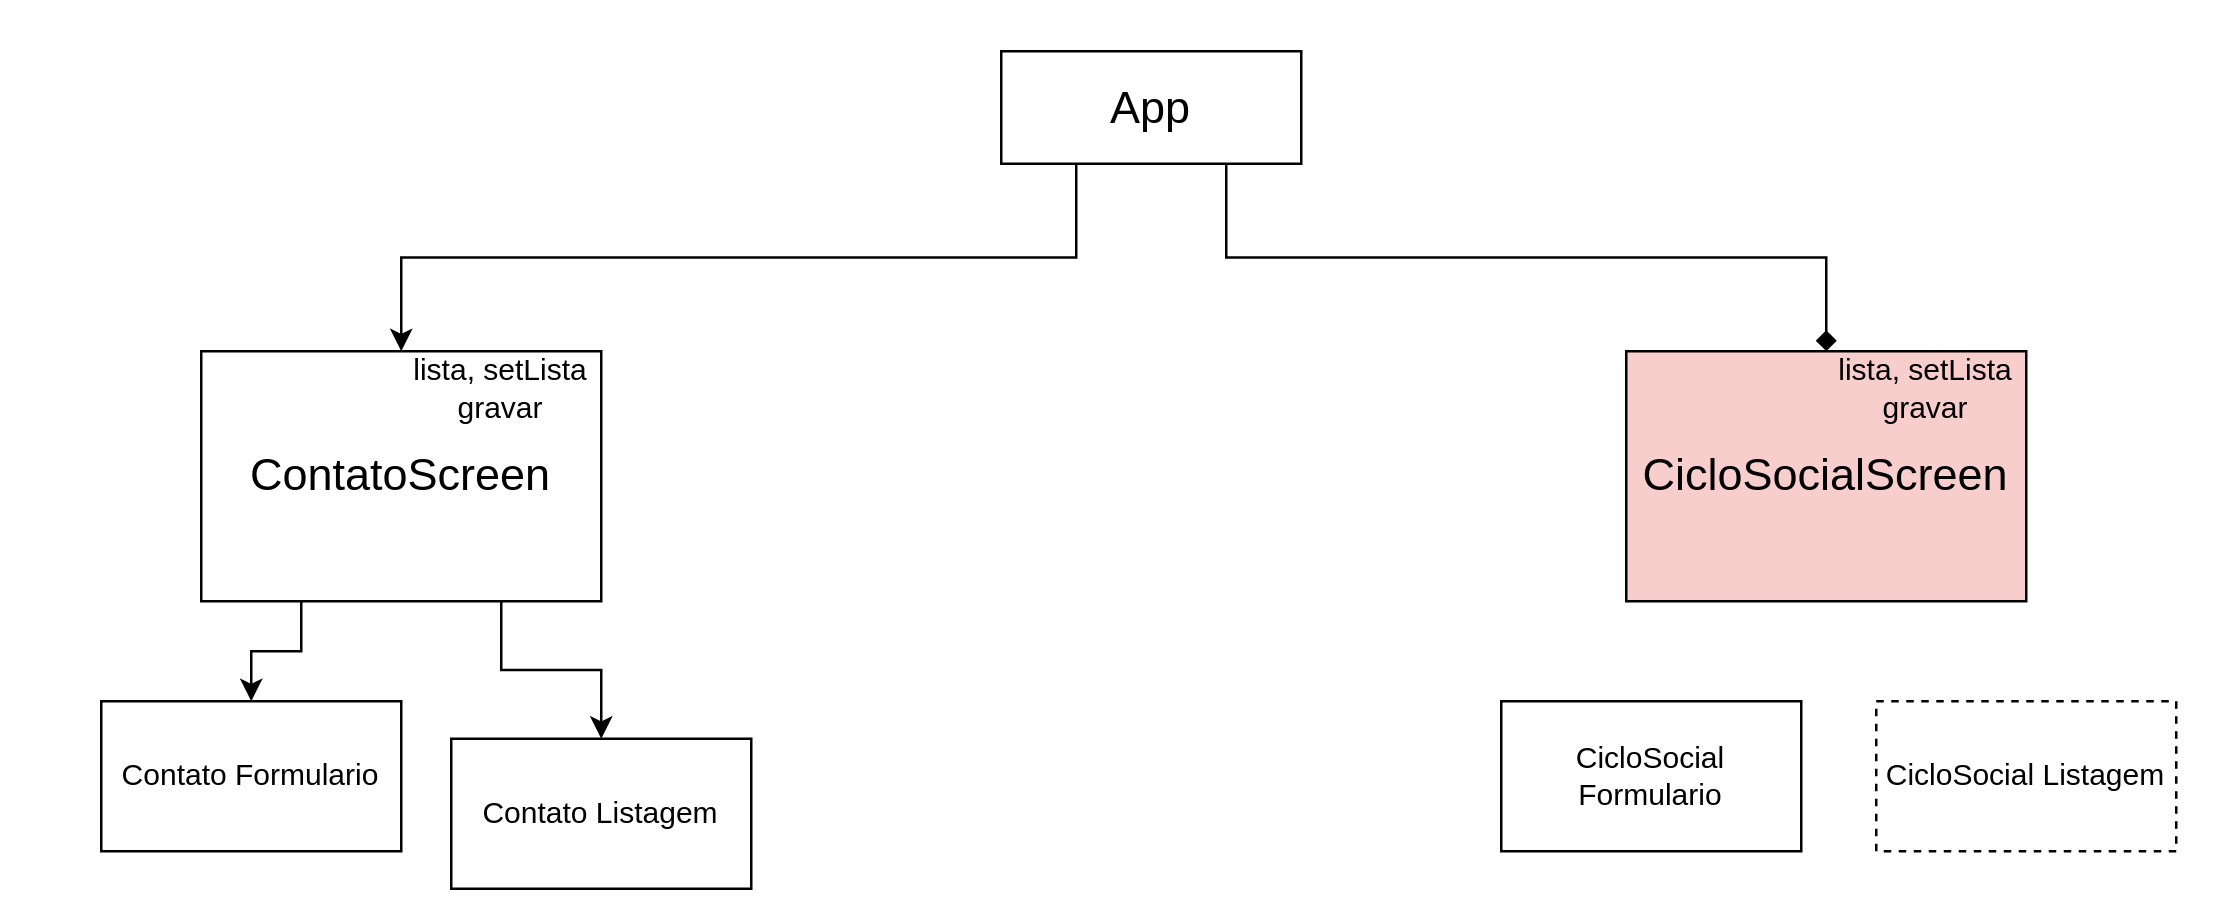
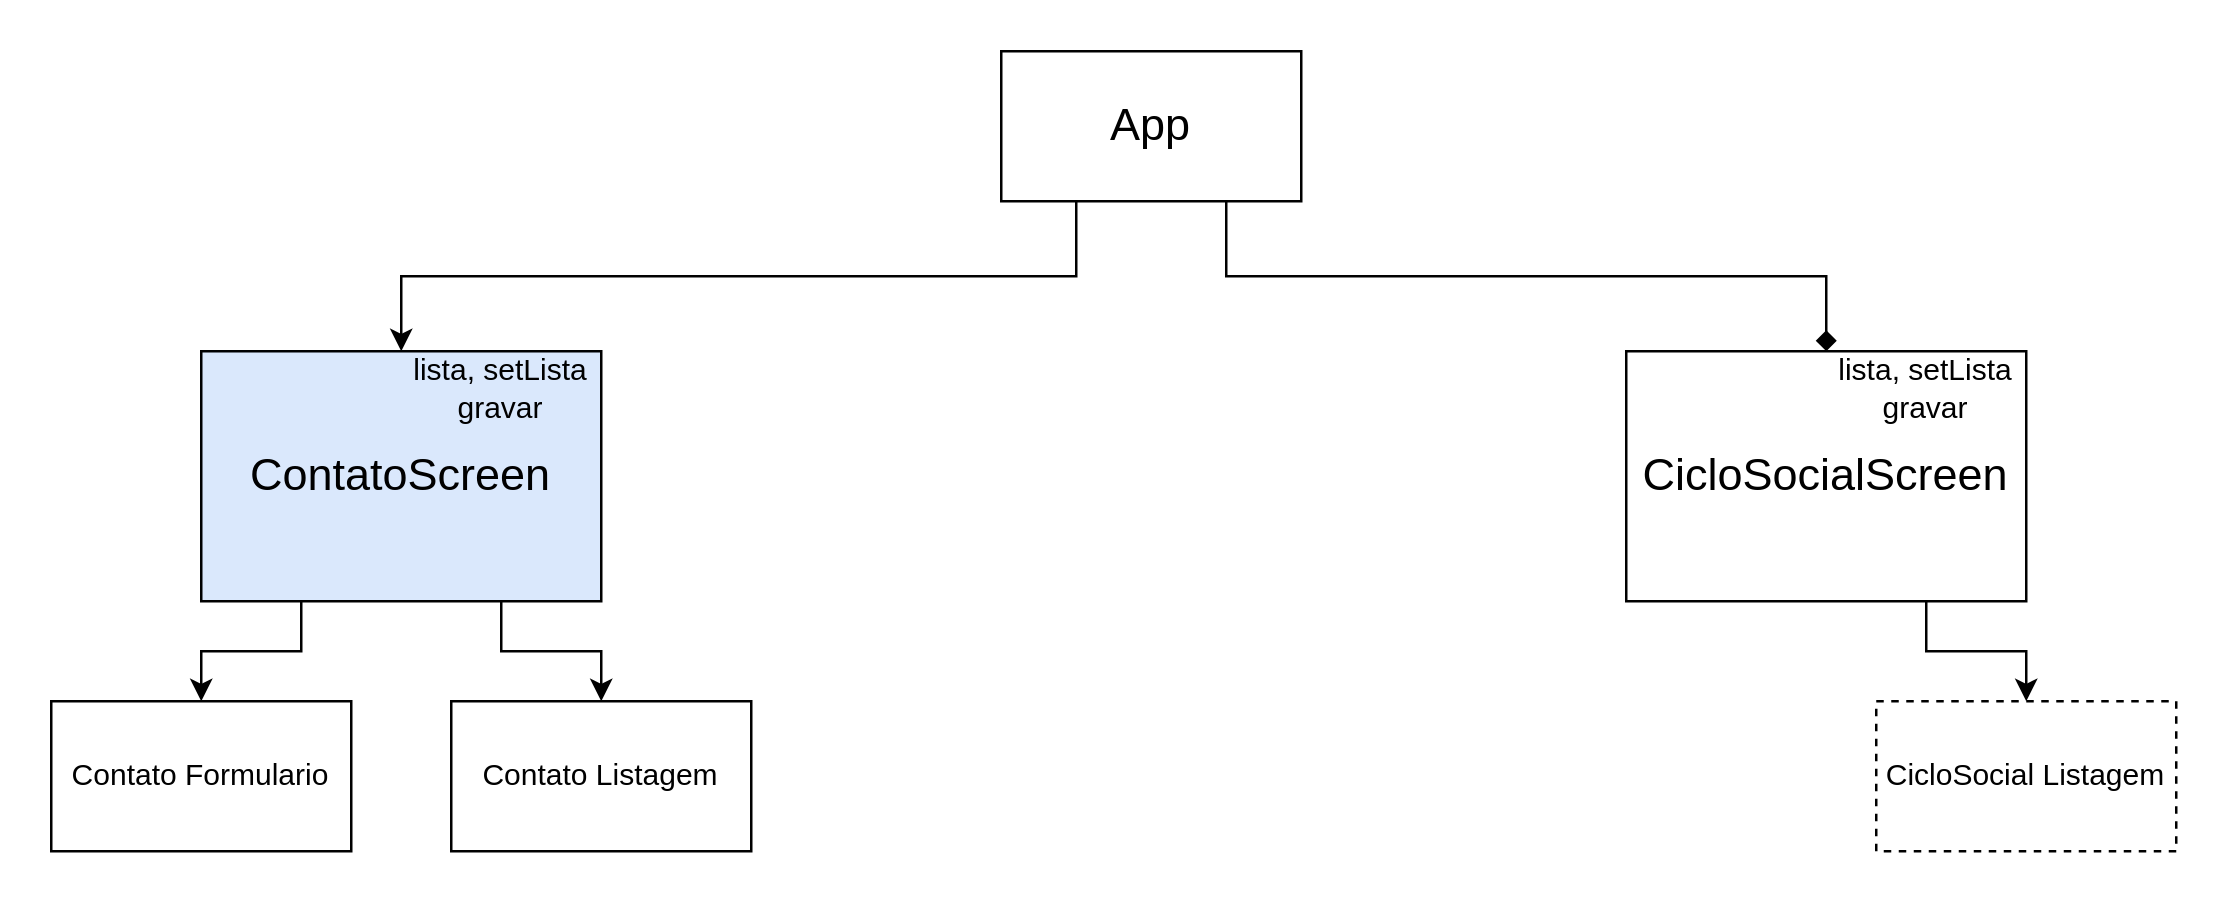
  <mxCell id="0" />
  <mxCell id="1" parent="0" />
  <mxCell id="2" style="edgeStyle=orthogonalEdgeStyle;rounded=0;orthogonalLoop=1;jettySize=auto;html=1;exitX=0.25;exitY=1;exitDx=0;exitDy=0;entryX=0.5;entryY=0;entryDx=0;entryDy=0;" edge="1" parent="1" source="4" target="7"><mxGeometry relative="1" as="geometry" /></mxCell>
  <mxCell id="3" style="edgeStyle=orthogonalEdgeStyle;rounded=0;orthogonalLoop=1;jettySize=auto;html=1;exitX=0.75;exitY=1;exitDx=0;exitDy=0;entryX=0.5;entryY=0;entryDx=0;entryDy=0;endArrow=diamond;" edge="1" parent="1" source="4" target="9"><mxGeometry relative="1" as="geometry" /></mxCell>
- <mxCell id="4" value="&lt;font style=&quot;font-size: 18px;&quot;&gt;App&lt;/font&gt;" style="rounded=0;whiteSpace=wrap;html=1;" vertex="1" parent="1"><mxGeometry x="400" y="20" width="120" height="45" as="geometry" /></mxCell>
+ <mxCell id="4" value="&lt;font style=&quot;font-size: 18px;&quot;&gt;App&lt;/font&gt;" style="rounded=0;whiteSpace=wrap;html=1;" vertex="1" parent="1"><mxGeometry x="400" width="120" height="60" as="geometry" y="20" /></mxCell>
  <mxCell id="5" style="edgeStyle=orthogonalEdgeStyle;rounded=0;orthogonalLoop=1;jettySize=auto;html=1;exitX=0.25;exitY=1;exitDx=0;exitDy=0;entryX=0.5;entryY=0;entryDx=0;entryDy=0;" edge="1" parent="1" source="7" target="10"><mxGeometry relative="1" as="geometry" /></mxCell>
  <mxCell id="6" style="edgeStyle=orthogonalEdgeStyle;rounded=0;orthogonalLoop=1;jettySize=auto;html=1;exitX=0.75;exitY=1;exitDx=0;exitDy=0;entryX=0.5;entryY=0;entryDx=0;entryDy=0;" edge="1" parent="1" source="7" target="11"><mxGeometry relative="1" as="geometry" /></mxCell>
- <mxCell id="7" value="&lt;font style=&quot;font-size: 18px;&quot;&gt;ContatoScreen&lt;/font&gt;" style="rounded=0;whiteSpace=wrap;html=1;" vertex="1" parent="1"><mxGeometry x="80" y="140" width="160" height="100" as="geometry" /></mxCell>
- <mxCell id="9" value="&lt;font style=&quot;font-size: 18px;&quot;&gt;CicloSocialScreen&lt;/font&gt;" style="rounded=0;whiteSpace=wrap;html=1;fillColor=#f8cecc;" vertex="1" parent="1"><mxGeometry x="650" y="140" width="160" height="100" as="geometry" /></mxCell>
- <mxCell id="10" value="Contato Formulario" style="rounded=0;whiteSpace=wrap;html=1;" vertex="1" parent="1"><mxGeometry x="40" y="280" width="120" height="60" as="geometry" /></mxCell>
- <mxCell id="11" value="Contato Listagem" style="rounded=0;whiteSpace=wrap;html=1;" vertex="1" parent="1"><mxGeometry x="180" y="295" width="120" height="60" as="geometry" /></mxCell>
- <mxCell id="12" value="CicloSocial Formulario" style="rounded=0;whiteSpace=wrap;html=1;" vertex="1" parent="1"><mxGeometry x="600" y="280" width="120" height="60" as="geometry" /></mxCell>
+ <mxCell id="7" value="&lt;font style=&quot;font-size: 18px;&quot;&gt;ContatoScreen&lt;/font&gt;" style="rounded=0;whiteSpace=wrap;html=1;fillColor=#dae8fc;" vertex="1" parent="1"><mxGeometry x="80" y="140" width="160" height="100" as="geometry" /></mxCell>
+ <mxCell id="8" style="edgeStyle=orthogonalEdgeStyle;rounded=0;orthogonalLoop=1;jettySize=auto;html=1;exitX=0.75;exitY=1;exitDx=0;exitDy=0;entryX=0.5;entryY=0;entryDx=0;entryDy=0;" edge="1" parent="1" source="9" target="13"><mxGeometry relative="1" as="geometry" /></mxCell>
+ <mxCell id="9" value="&lt;font style=&quot;font-size: 18px;&quot;&gt;CicloSocialScreen&lt;/font&gt;" style="rounded=0;whiteSpace=wrap;html=1;" vertex="1" parent="1"><mxGeometry x="650" y="140" width="160" height="100" as="geometry" /></mxCell>
+ <mxCell id="10" value="Contato Formulario" style="rounded=0;whiteSpace=wrap;html=1;" vertex="1" parent="1"><mxGeometry y="280" width="120" height="60" as="geometry" x="20" /></mxCell>
+ <mxCell id="11" value="Contato Listagem" style="rounded=0;whiteSpace=wrap;html=1;" vertex="1" parent="1"><mxGeometry x="180" y="280" width="120" height="60" as="geometry" /></mxCell>
  <mxCell id="13" value="CicloSocial Listagem" style="rounded=0;whiteSpace=wrap;html=1;dashed=1;" vertex="1" parent="1"><mxGeometry x="750" y="280" width="120" height="60" as="geometry" /></mxCell>
  <mxCell id="14" value="lista, setLista&lt;div&gt;gravar&lt;/div&gt;" style="text;html=1;align=center;verticalAlign=middle;whiteSpace=wrap;rounded=0;" vertex="1" parent="1"><mxGeometry x="140" y="140" width="120" height="30" as="geometry" /></mxCell>
  <mxCell id="15" value="lista, setLista&lt;div&gt;gravar&lt;/div&gt;" style="text;html=1;align=center;verticalAlign=middle;whiteSpace=wrap;rounded=0;" vertex="1" parent="1"><mxGeometry x="710" y="140" width="120" height="30" as="geometry" /></mxCell>
